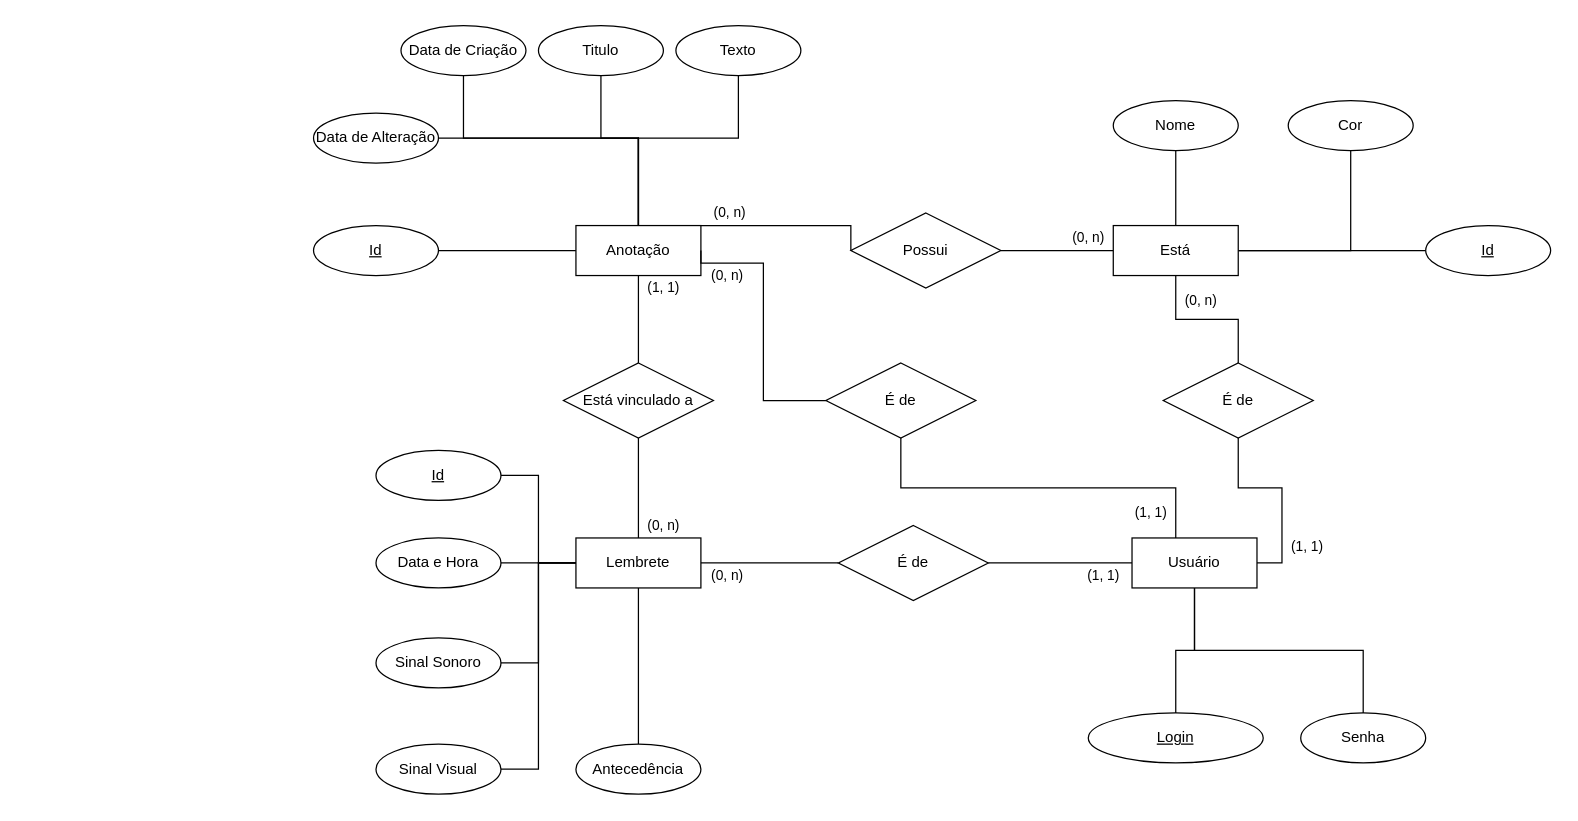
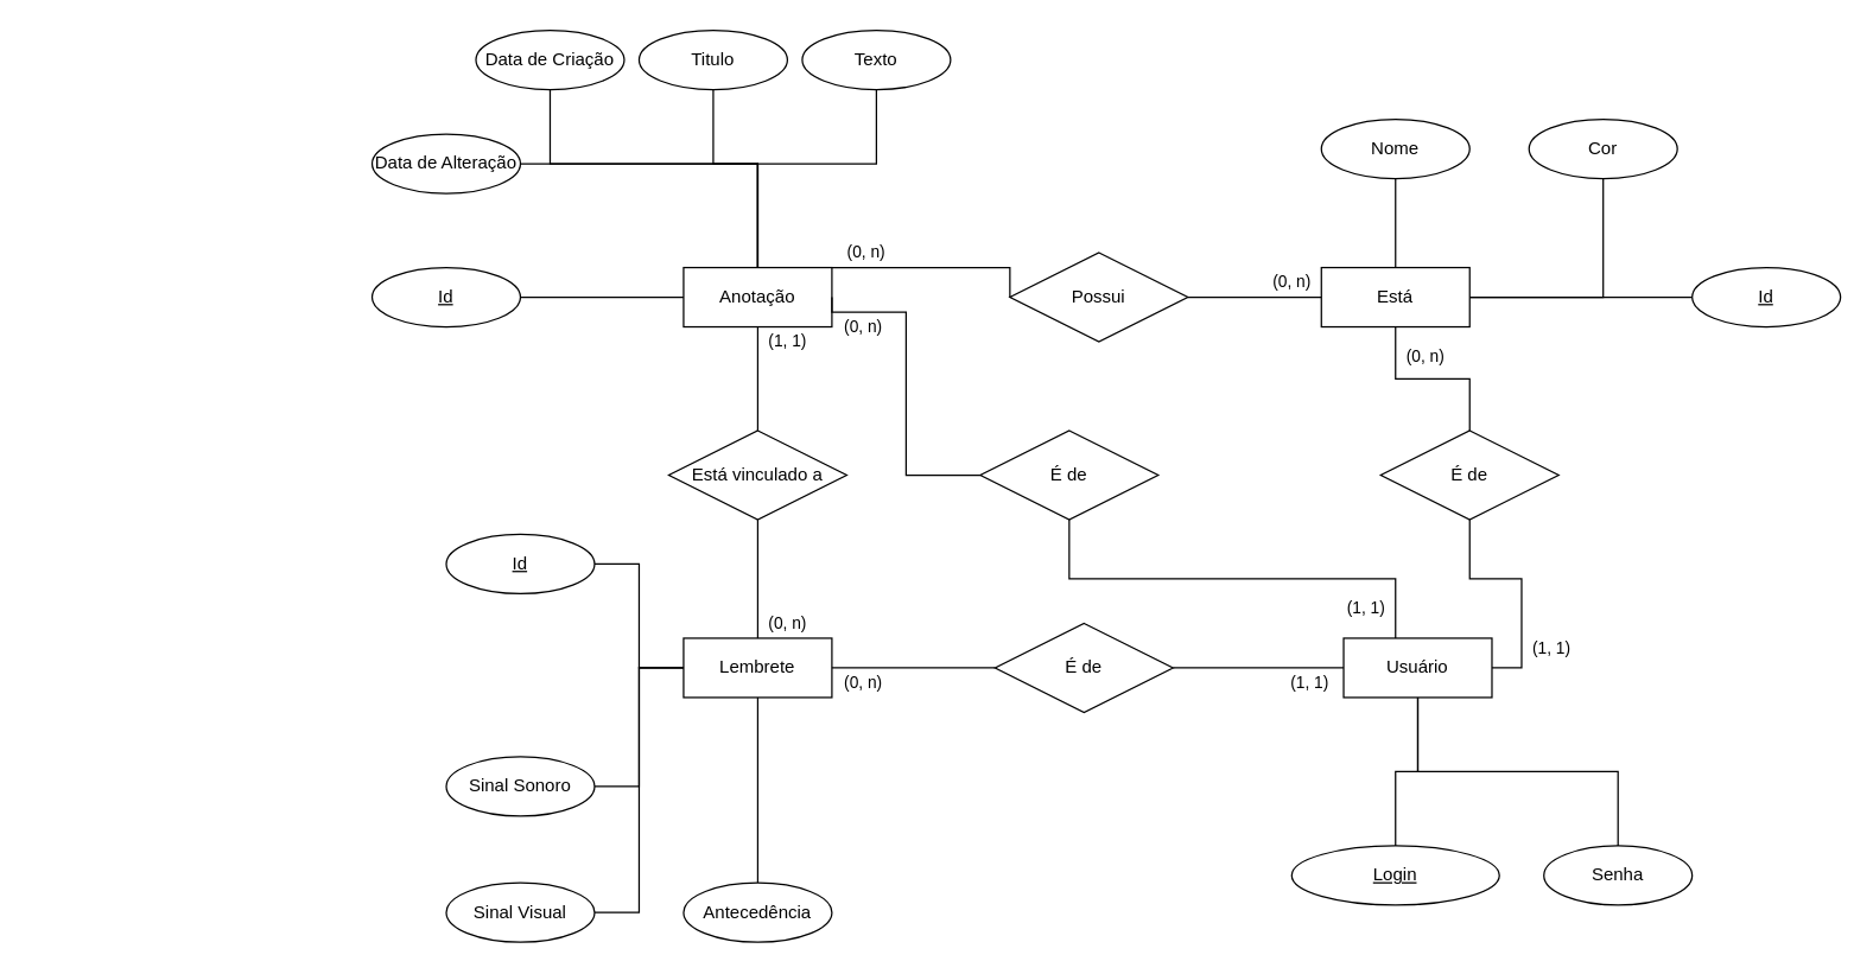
  <mxCell id="0" />
  <mxCell id="1" parent="0" />
  <mxCell id="2" style="edgeStyle=orthogonalEdgeStyle;rounded=0;orthogonalLoop=1;jettySize=auto;html=1;entryX=1;entryY=0.5;entryDx=0;entryDy=0;endArrow=none;endFill=0;" edge="1" parent="1" source="8" target="23"><mxGeometry relative="1" as="geometry"><Array as="points"><mxPoint x="510" y="110" /></Array></mxGeometry></mxCell>
  <mxCell id="3" style="edgeStyle=orthogonalEdgeStyle;rounded=0;orthogonalLoop=1;jettySize=auto;html=1;endArrow=none;endFill=0;" edge="1" parent="1" source="8" target="22"><mxGeometry relative="1" as="geometry"><Array as="points"><mxPoint x="510" y="110" /><mxPoint x="370" y="110" /></Array></mxGeometry></mxCell>
  <mxCell id="4" style="edgeStyle=orthogonalEdgeStyle;rounded=0;orthogonalLoop=1;jettySize=auto;html=1;entryX=0.5;entryY=1;entryDx=0;entryDy=0;endArrow=none;endFill=0;" edge="1" parent="1" source="8" target="20"><mxGeometry relative="1" as="geometry"><Array as="points"><mxPoint x="510" y="110" /><mxPoint x="480" y="110" /></Array></mxGeometry></mxCell>
  <mxCell id="5" style="edgeStyle=orthogonalEdgeStyle;rounded=0;orthogonalLoop=1;jettySize=auto;html=1;endArrow=none;endFill=0;" edge="1" parent="1" source="8" target="21"><mxGeometry relative="1" as="geometry"><Array as="points"><mxPoint x="510" y="110" /><mxPoint x="590" y="110" /></Array></mxGeometry></mxCell>
  <mxCell id="6" style="edgeStyle=orthogonalEdgeStyle;rounded=0;orthogonalLoop=1;jettySize=auto;html=1;entryX=1;entryY=0.5;entryDx=0;entryDy=0;endArrow=none;endFill=0;" edge="1" parent="1" source="8" target="24"><mxGeometry relative="1" as="geometry" /></mxCell>
  <mxCell id="7" value="(0, n)" style="edgeStyle=orthogonalEdgeStyle;rounded=0;orthogonalLoop=1;jettySize=auto;html=1;entryX=0;entryY=0.5;entryDx=0;entryDy=0;endArrow=none;endFill=0;" edge="1" parent="1" source="8" target="38"><mxGeometry x="-0.667" y="10" relative="1" as="geometry"><Array as="points"><mxPoint x="680" y="180" /></Array><mxPoint as="offset" /></mxGeometry></mxCell>
  <mxCell id="8" value="Anotação" style="whiteSpace=wrap;html=1;align=center;" vertex="1" parent="1"><mxGeometry x="460" y="180" width="100" height="40" as="geometry" /></mxCell>
- <mxCell id="9" style="edgeStyle=orthogonalEdgeStyle;rounded=0;orthogonalLoop=1;jettySize=auto;html=1;endArrow=none;endFill=0;" edge="1" parent="1" source="13" target="28"><mxGeometry relative="1" as="geometry" /></mxCell>
  <mxCell id="10" style="edgeStyle=orthogonalEdgeStyle;rounded=0;orthogonalLoop=1;jettySize=auto;html=1;endArrow=none;endFill=0;" edge="1" parent="1" source="13" target="31"><mxGeometry relative="1" as="geometry" /></mxCell>
  <mxCell id="11" style="edgeStyle=orthogonalEdgeStyle;rounded=0;orthogonalLoop=1;jettySize=auto;html=1;entryX=1;entryY=0.5;entryDx=0;entryDy=0;endArrow=none;endFill=0;" edge="1" parent="1" source="13" target="29"><mxGeometry relative="1" as="geometry" /></mxCell>
  <mxCell id="12" style="edgeStyle=orthogonalEdgeStyle;rounded=0;orthogonalLoop=1;jettySize=auto;html=1;entryX=1;entryY=0.5;entryDx=0;entryDy=0;endArrow=none;endFill=0;" edge="1" parent="1" source="13" target="30"><mxGeometry relative="1" as="geometry" /></mxCell>
  <mxCell id="13" value="Lembrete" style="whiteSpace=wrap;html=1;align=center;" vertex="1" parent="1"><mxGeometry x="460" y="430" width="100" height="40" as="geometry" /></mxCell>
  <mxCell id="14" style="edgeStyle=orthogonalEdgeStyle;rounded=0;orthogonalLoop=1;jettySize=auto;html=1;entryX=0.5;entryY=1;entryDx=0;entryDy=0;endArrow=none;endFill=0;" edge="1" parent="1" source="18" target="25"><mxGeometry relative="1" as="geometry" /></mxCell>
  <mxCell id="15" style="edgeStyle=orthogonalEdgeStyle;rounded=0;orthogonalLoop=1;jettySize=auto;html=1;entryX=0.5;entryY=1;entryDx=0;entryDy=0;endArrow=none;endFill=0;" edge="1" parent="1" source="18" target="26"><mxGeometry relative="1" as="geometry" /></mxCell>
  <mxCell id="16" style="edgeStyle=orthogonalEdgeStyle;rounded=0;orthogonalLoop=1;jettySize=auto;html=1;endArrow=none;endFill=0;" edge="1" parent="1" source="18" target="27"><mxGeometry relative="1" as="geometry" /></mxCell>
  <mxCell id="17" value="(0, n)" style="edgeStyle=orthogonalEdgeStyle;rounded=0;orthogonalLoop=1;jettySize=auto;html=1;entryX=1;entryY=0.5;entryDx=0;entryDy=0;endArrow=none;endFill=0;" edge="1" parent="1" source="18" target="38"><mxGeometry x="-0.556" y="-10" relative="1" as="geometry"><mxPoint as="offset" /></mxGeometry></mxCell>
  <mxCell id="18" value="Está" style="whiteSpace=wrap;html=1;align=center;" vertex="1" parent="1"><mxGeometry x="890" y="180" width="100" height="40" as="geometry" /></mxCell>
  <mxCell id="19" value="Usuário" style="whiteSpace=wrap;html=1;align=center;" vertex="1" parent="1"><mxGeometry x="905" y="430" width="100" height="40" as="geometry" /></mxCell>
  <mxCell id="20" value="Titulo" style="ellipse;whiteSpace=wrap;html=1;align=center;" vertex="1" parent="1"><mxGeometry x="430" y="20" width="100" height="40" as="geometry" /></mxCell>
  <mxCell id="21" value="Texto" style="ellipse;whiteSpace=wrap;html=1;align=center;" vertex="1" parent="1"><mxGeometry x="540" y="20" width="100" height="40" as="geometry" /></mxCell>
  <mxCell id="22" value="Data de Criação" style="ellipse;whiteSpace=wrap;html=1;align=center;" vertex="1" parent="1"><mxGeometry x="320" y="20" width="100" height="40" as="geometry" /></mxCell>
  <mxCell id="23" value="Data de Alteração" style="ellipse;whiteSpace=wrap;html=1;align=center;" vertex="1" parent="1"><mxGeometry x="250" y="90" width="100" height="40" as="geometry" /></mxCell>
  <mxCell id="24" value="&lt;u&gt;Id&lt;/u&gt;" style="ellipse;whiteSpace=wrap;html=1;align=center;" vertex="1" parent="1"><mxGeometry x="250" y="180" width="100" height="40" as="geometry" /></mxCell>
  <mxCell id="25" value="Nome" style="ellipse;whiteSpace=wrap;html=1;align=center;" vertex="1" parent="1"><mxGeometry x="890" y="80" width="100" height="40" as="geometry" /></mxCell>
  <mxCell id="26" value="Cor" style="ellipse;whiteSpace=wrap;html=1;align=center;" vertex="1" parent="1"><mxGeometry x="1030" y="80" width="100" height="40" as="geometry" /></mxCell>
  <mxCell id="27" value="&lt;u&gt;Id&lt;/u&gt;" style="ellipse;whiteSpace=wrap;html=1;align=center;" vertex="1" parent="1"><mxGeometry x="1140" y="180" width="100" height="40" as="geometry" /></mxCell>
- <mxCell id="28" value="Data e Hora" style="ellipse;whiteSpace=wrap;html=1;align=center;" vertex="1" parent="1"><mxGeometry x="300" y="430" width="100" height="40" as="geometry" /></mxCell>
  <mxCell id="29" value="Sinal Sonoro" style="ellipse;whiteSpace=wrap;html=1;align=center;" vertex="1" parent="1"><mxGeometry x="300" y="510" width="100" height="40" as="geometry" /></mxCell>
  <mxCell id="30" value="Sinal Visual" style="ellipse;whiteSpace=wrap;html=1;align=center;" vertex="1" parent="1"><mxGeometry x="300" y="595" width="100" height="40" as="geometry" /></mxCell>
  <mxCell id="31" value="Antecedência" style="ellipse;whiteSpace=wrap;html=1;align=center;" vertex="1" parent="1"><mxGeometry x="460" y="595" width="100" height="40" as="geometry" /></mxCell>
  <mxCell id="32" style="edgeStyle=orthogonalEdgeStyle;rounded=0;orthogonalLoop=1;jettySize=auto;html=1;entryX=1;entryY=0.5;entryDx=0;entryDy=0;endArrow=none;endFill=0;exitX=0;exitY=0.5;exitDx=0;exitDy=0;" edge="1" parent="1" target="33" source="13"><mxGeometry relative="1" as="geometry"><mxPoint x="510" y="380" as="sourcePoint" /></mxGeometry></mxCell>
  <mxCell id="33" value="&lt;u&gt;Id&lt;/u&gt;" style="ellipse;whiteSpace=wrap;html=1;align=center;" vertex="1" parent="1"><mxGeometry x="300" y="360" width="100" height="40" as="geometry" /></mxCell>
  <mxCell id="34" value="&lt;u&gt;Login&lt;/u&gt;" style="ellipse;whiteSpace=wrap;html=1;align=center;" vertex="1" parent="1"><mxGeometry x="870" y="570" width="140" height="40" as="geometry" /></mxCell>
  <mxCell id="35" value="Senha" style="ellipse;whiteSpace=wrap;html=1;align=center;" vertex="1" parent="1"><mxGeometry x="1040" y="570" width="100" height="40" as="geometry" /></mxCell>
  <mxCell id="36" style="edgeStyle=orthogonalEdgeStyle;rounded=0;orthogonalLoop=1;jettySize=auto;html=1;endArrow=none;endFill=0;exitX=0.5;exitY=1;exitDx=0;exitDy=0;entryX=0.5;entryY=0;entryDx=0;entryDy=0;" edge="1" parent="1" source="19" target="34"><mxGeometry relative="1" as="geometry"><mxPoint x="820" y="480" as="sourcePoint" /><mxPoint x="820" y="605" as="targetPoint" /></mxGeometry></mxCell>
  <mxCell id="37" style="edgeStyle=orthogonalEdgeStyle;rounded=0;orthogonalLoop=1;jettySize=auto;html=1;endArrow=none;endFill=0;exitX=0.5;exitY=1;exitDx=0;exitDy=0;entryX=0.5;entryY=0;entryDx=0;entryDy=0;" edge="1" parent="1" source="19" target="35"><mxGeometry relative="1" as="geometry"><mxPoint x="1070" y="410" as="sourcePoint" /><mxPoint x="1050" y="510" as="targetPoint" /></mxGeometry></mxCell>
  <mxCell id="38" value="Possui" style="shape=rhombus;perimeter=rhombusPerimeter;whiteSpace=wrap;html=1;align=center;" vertex="1" parent="1"><mxGeometry x="680" y="170" width="120" height="60" as="geometry" /></mxCell>
  <mxCell id="39" value="Está vinculado a" style="shape=rhombus;perimeter=rhombusPerimeter;whiteSpace=wrap;html=1;align=center;" vertex="1" parent="1"><mxGeometry x="450" y="290" width="120" height="60" as="geometry" /></mxCell>
  <mxCell id="40" value="(1, 1)" style="edgeStyle=orthogonalEdgeStyle;rounded=0;orthogonalLoop=1;jettySize=auto;html=1;endArrow=none;endFill=0;entryX=0.5;entryY=1;entryDx=0;entryDy=0;exitX=0.5;exitY=0;exitDx=0;exitDy=0;" edge="1" parent="1" source="39" target="8"><mxGeometry x="0.714" y="-20" relative="1" as="geometry"><mxPoint x="580" y="330" as="sourcePoint" /><mxPoint x="660" y="210" as="targetPoint" /><Array as="points"><mxPoint x="510" y="280" /><mxPoint x="510" y="280" /></Array><mxPoint as="offset" /></mxGeometry></mxCell>
  <mxCell id="41" value="(0, n)" style="edgeStyle=orthogonalEdgeStyle;rounded=0;orthogonalLoop=1;jettySize=auto;html=1;endArrow=none;endFill=0;entryX=0.5;entryY=1;entryDx=0;entryDy=0;exitX=0.5;exitY=0;exitDx=0;exitDy=0;" edge="1" parent="1" source="13" target="39"><mxGeometry x="-0.75" y="-20" relative="1" as="geometry"><mxPoint x="600" y="420" as="sourcePoint" /><mxPoint x="600" y="350" as="targetPoint" /><Array as="points"><mxPoint x="510" y="390" /><mxPoint x="510" y="390" /></Array><mxPoint as="offset" /></mxGeometry></mxCell>
  <mxCell id="42" value="É de" style="shape=rhombus;perimeter=rhombusPerimeter;whiteSpace=wrap;html=1;align=center;" vertex="1" parent="1"><mxGeometry x="670" y="420" width="120" height="60" as="geometry" /></mxCell>
  <mxCell id="43" value="(0, n)" style="edgeStyle=orthogonalEdgeStyle;rounded=0;orthogonalLoop=1;jettySize=auto;html=1;entryX=1;entryY=0.5;entryDx=0;entryDy=0;endArrow=none;endFill=0;" edge="1" parent="1" source="45" target="8"><mxGeometry x="0.727" y="10" relative="1" as="geometry"><Array as="points"><mxPoint x="610" y="320" /><mxPoint x="610" y="210" /><mxPoint x="560" y="210" /></Array><mxPoint x="1" as="offset" /></mxGeometry></mxCell>
  <mxCell id="44" value="(1, 1)" style="edgeStyle=orthogonalEdgeStyle;rounded=0;orthogonalLoop=1;jettySize=auto;html=1;endArrow=none;endFill=0;" edge="1" parent="1" source="45" target="19"><mxGeometry x="0.6" y="-20" relative="1" as="geometry"><Array as="points"><mxPoint x="720" y="390" /><mxPoint x="940" y="390" /></Array><mxPoint as="offset" /></mxGeometry></mxCell>
  <mxCell id="45" value="É de" style="shape=rhombus;perimeter=rhombusPerimeter;whiteSpace=wrap;html=1;align=center;" vertex="1" parent="1"><mxGeometry x="660" y="290" width="120" height="60" as="geometry" /></mxCell>
  <mxCell id="46" value="(1, 1)" style="edgeStyle=orthogonalEdgeStyle;rounded=0;orthogonalLoop=1;jettySize=auto;html=1;entryX=1;entryY=0.5;entryDx=0;entryDy=0;endArrow=none;endFill=0;" edge="1" parent="1" source="48" target="19"><mxGeometry x="0.571" y="20" relative="1" as="geometry"><mxPoint as="offset" /></mxGeometry></mxCell>
  <mxCell id="47" value="(0, n)" style="edgeStyle=orthogonalEdgeStyle;rounded=0;orthogonalLoop=1;jettySize=auto;html=1;entryX=0.5;entryY=1;entryDx=0;entryDy=0;endArrow=none;endFill=0;" edge="1" parent="1" source="48" target="18"><mxGeometry x="0.084" y="-15" relative="1" as="geometry"><mxPoint as="offset" /></mxGeometry></mxCell>
  <mxCell id="48" value="É de" style="shape=rhombus;perimeter=rhombusPerimeter;whiteSpace=wrap;html=1;align=center;" vertex="1" parent="1"><mxGeometry x="930" y="290" width="120" height="60" as="geometry" /></mxCell>
  <mxCell id="49" value="(1, 1)" style="edgeStyle=orthogonalEdgeStyle;rounded=0;orthogonalLoop=1;jettySize=auto;html=1;endArrow=none;endFill=0;exitX=1;exitY=0.5;exitDx=0;exitDy=0;entryX=0;entryY=0.5;entryDx=0;entryDy=0;" edge="1" parent="1" source="42" target="19"><mxGeometry x="0.6" y="-10" relative="1" as="geometry"><mxPoint x="730" y="360" as="sourcePoint" /><mxPoint x="950" y="440" as="targetPoint" /><Array as="points"><mxPoint x="840" y="450" /><mxPoint x="840" y="450" /></Array><mxPoint as="offset" /></mxGeometry></mxCell>
  <mxCell id="50" value="(0, n)" style="edgeStyle=orthogonalEdgeStyle;rounded=0;orthogonalLoop=1;jettySize=auto;html=1;entryX=1;entryY=0.5;entryDx=0;entryDy=0;endArrow=none;endFill=0;exitX=0;exitY=0.5;exitDx=0;exitDy=0;" edge="1" parent="1" source="42" target="13"><mxGeometry x="0.636" y="10" relative="1" as="geometry"><mxPoint x="640.05" y="450" as="sourcePoint" /><mxPoint x="540.05" y="330" as="targetPoint" /><Array as="points"><mxPoint x="570" y="450" /><mxPoint x="570" y="450" /></Array><mxPoint x="1" as="offset" /></mxGeometry></mxCell>
  <mxCell id="51" value="" style="shape=tableRow;horizontal=0;startSize=0;swimlaneHead=0;swimlaneBody=0;fillColor=none;collapsible=0;dropTarget=0;points=[[0,0.5],[1,0.5]];portConstraint=eastwest;top=0;left=0;right=0;bottom=0;" vertex="1" parent="1"><mxGeometry x="20" y="380" width="180" height="30" as="geometry" /></mxCell>
  <mxCell id="52" value="" style="shape=partialRectangle;connectable=0;fillColor=none;top=0;left=0;bottom=0;right=0;editable=1;overflow=hidden;whiteSpace=wrap;html=1;" vertex="1" parent="51"><mxGeometry width="30" height="30" as="geometry"><mxRectangle width="30" height="30" as="alternateBounds" /></mxGeometry></mxCell>
